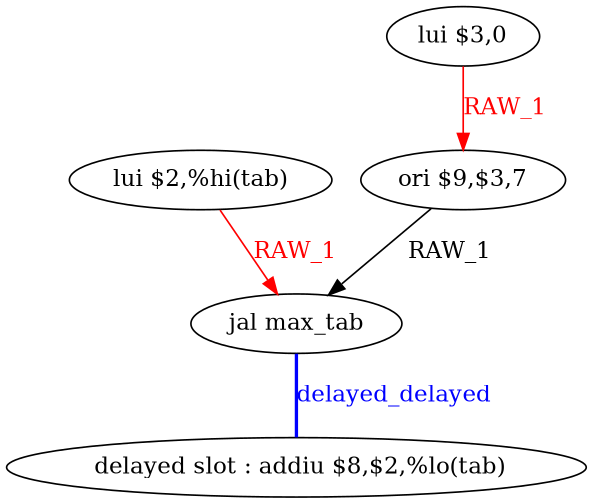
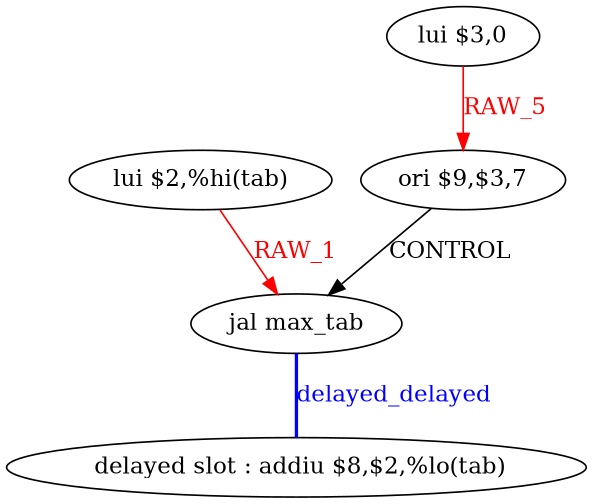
  digraph {
    node [shape=ellipse]
    edge [color=red fontcolor=red]
    n1 [label=" delayed slot : addiu $8,$2,%lo(tab)"]
    n2 [label="jal max_tab"]
    n3 [label="lui $2,%hi(tab)"]
    n4 [label="lui $3,0"]
    n5 [label="ori $9,$3,7"]
    n2 -> n1 [color=blue dir=none fontcolor=blue label=delayed_delayed style=bold]
    n3 -> n2 [label=RAW_1]
-   n4 -> n5 [label=RAW_1]
-   n5 -> n2 [label=RAW_1 color="" fontcolor=""]
+   n4 -> n5 [label=RAW_5]
+   n5 -> n2 [label=CONTROL color="" fontcolor=""]
  }
